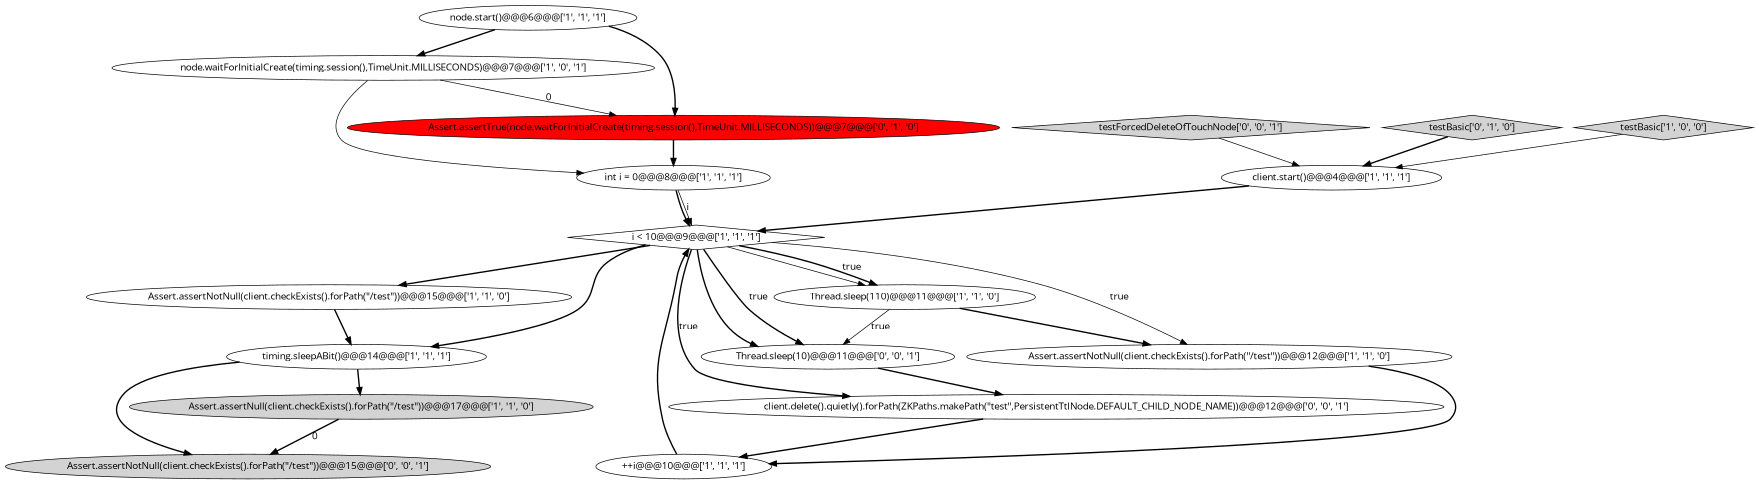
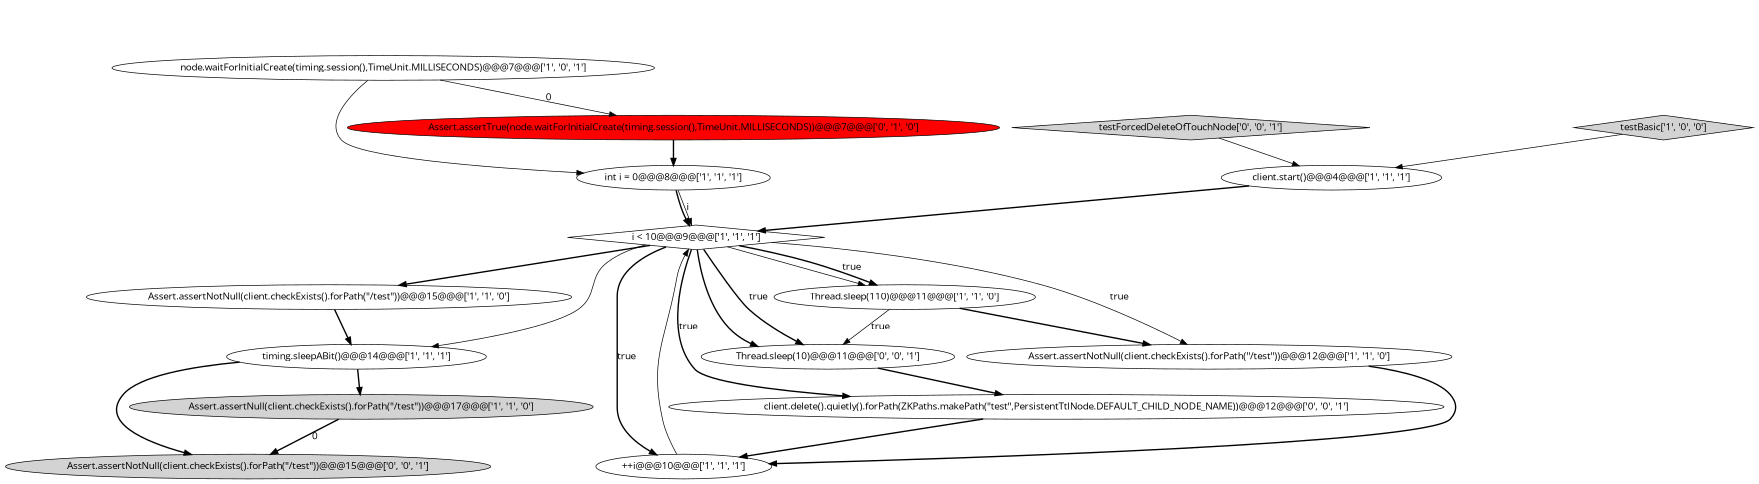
  digraph {
    fontname="Open Sans"
    node [fillcolor=white fontname="Open Sans" shape=ellipse style=filled]
    edge [fontname="Open Sans" style=bold]
    n1 [label="Assert.assertNotNull(client.checkExists().forPath(\"/test\"))@@@15@@@['1', '1', '0']"]
    n2 [label="timing.sleepABit()@@@14@@@['1', '1', '1']"]
    n3 [fillcolor=lightgray label="Assert.assertNull(client.checkExists().forPath(\"/test\"))@@@17@@@['1', '1', '0']"]
    n4 [fillcolor=lightgray label="Assert.assertNotNull(client.checkExists().forPath(\"/test\"))@@@15@@@['0', '0', '1']"]
    n5 [label="++i@@@10@@@['1', '1', '1']"]
    n6 [label="i < 10@@@9@@@['1', '1', '1']" shape=diamond]
    n7 [label="Thread.sleep(10)@@@11@@@['0', '0', '1']"]
    n8 [label="client.delete().quietly().forPath(ZKPaths.makePath(\"test\",PersistentTtlNode.DEFAULT_CHILD_NODE_NAME))@@@12@@@['0', '0', '1']"]
    n9 [label="Assert.assertNotNull(client.checkExists().forPath(\"/test\"))@@@12@@@['1', '1', '0']"]
    n10 [label="Thread.sleep(110)@@@11@@@['1', '1', '0']"]
-   n11 [label="node.start()@@@6@@@['1', '1', '1']"]
    n12 [label="node.waitForInitialCreate(timing.session(),TimeUnit.MILLISECONDS)@@@7@@@['1', '0', '1']"]
    n13 [fillcolor=red label="Assert.assertTrue(node.waitForInitialCreate(timing.session(),TimeUnit.MILLISECONDS))@@@7@@@['0', '1', '0']"]
    n14 [label="int i = 0@@@8@@@['1', '1', '1']"]
    n15 [fillcolor=lightgray label="testForcedDeleteOfTouchNode['0', '0', '1']" shape=diamond]
    n16 [label="client.start()@@@4@@@['1', '1', '1']"]
-   n17 [fillcolor=lightgray label="testBasic['0', '1', '0']" shape=diamond]
    n18 [fillcolor=lightgray label="testBasic['1', '0', '0']" shape=diamond]
    n1 -> n2
    n2 -> n3
    n2 -> n4
    n3 -> n4 [label=0]
-   n5 -> n6
+   n5 -> n6 [style=solid]
    n6 -> n1
-   n6 -> n2
+   n6 -> n2 [style=solid]
+   n6 -> n5 [label=true]
    n6 -> n7
    n6 -> n7 [label=true]
    n6 -> n8 [label=true]
    n6 -> n9 [label=true style=solid]
    n6 -> n10 [style=solid]
    n6 -> n10 [label=true]
    n7 -> n8
    n8 -> n5
    n9 -> n5
    n10 -> n7 [label=true style=solid]
    n10 -> n9
-   n11 -> n12
-   n11 -> n13
    n12 -> n13 [label=0 style=solid]
    n12 -> n14 [style=solid]
    n13 -> n14
    n14 -> n6
    n14 -> n6 [label=i style=solid]
    n15 -> n16 [style=solid]
    n16 -> n6
-   n17 -> n16
    n18 -> n16 [style=solid]
  }
